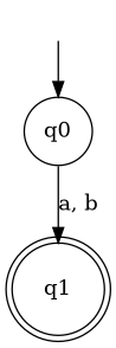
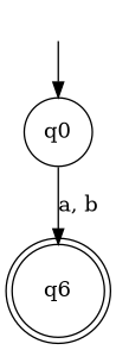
  strict digraph {
    rankdir=TB
    n1 [height=0 label=" " shape=none width=0]
    q0 [height=0.5 shape=circle width=0.5]
-   q1 [height=0.5 shape=doublecircle width=0.5]
+   q1 [height=0.5 shape=doublecircle width=0.5 label=q6]
    n1 -> q0
    q0 -> q1 [label="a, b"]
  }
